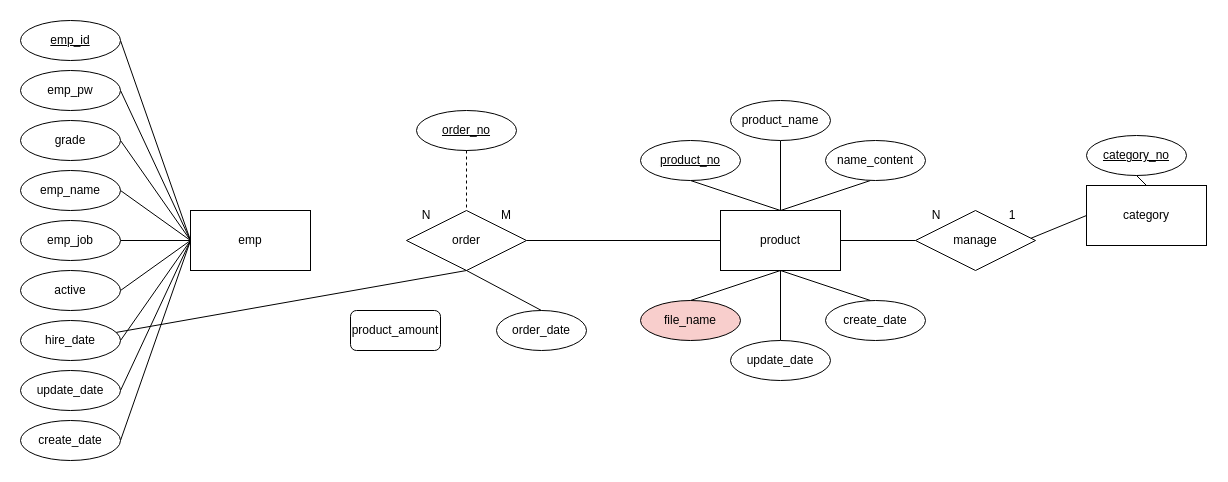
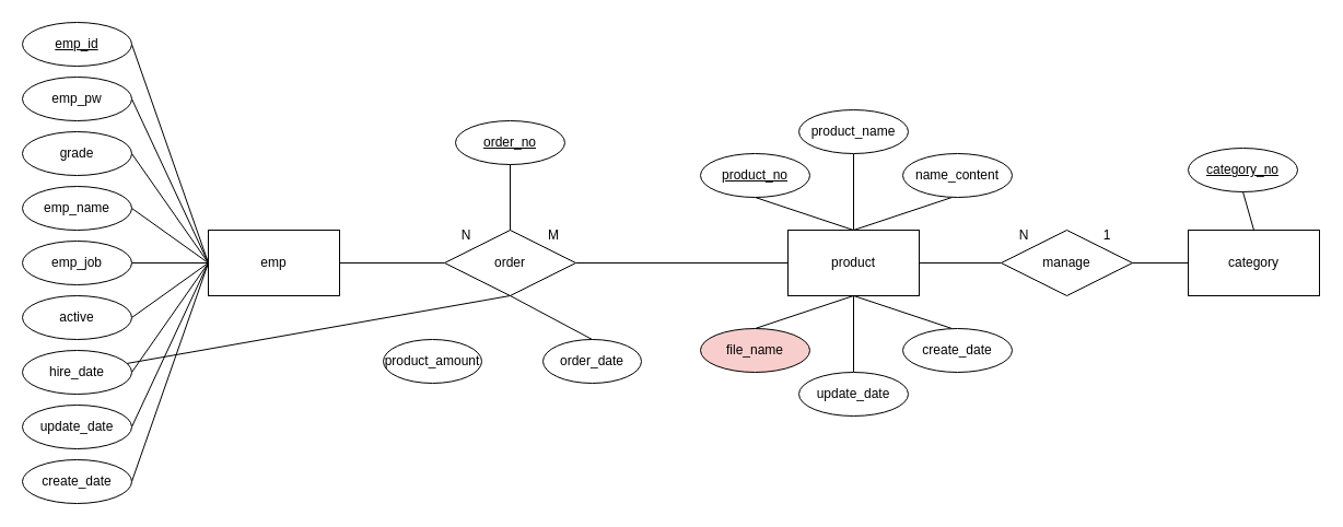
  <mxCell id="0" />
  <mxCell id="1" parent="0" />
  <mxCell id="2" value="emp" style="rounded=0;whiteSpace=wrap;html=1;" vertex="1" parent="1"><mxGeometry x="190" y="210" width="120" height="60" as="geometry" /></mxCell>
- <mxCell id="3" value="category" style="rounded=0;whiteSpace=wrap;html=1;" vertex="1" parent="1"><mxGeometry x="1086" y="185" width="120" height="60" as="geometry" /></mxCell>
+ <mxCell id="3" value="category" style="rounded=0;whiteSpace=wrap;html=1;" vertex="1" parent="1"><mxGeometry x="1086" y="210" width="120" height="60" as="geometry" /></mxCell>
  <mxCell id="4" value="product" style="rounded=0;whiteSpace=wrap;html=1;" vertex="1" parent="1"><mxGeometry x="720" y="210" width="120" height="60" as="geometry" /></mxCell>
  <mxCell id="5" value="" style="endArrow=none;html=1;rounded=0;exitX=1;exitY=0.5;exitDx=0;exitDy=0;entryX=0;entryY=0.5;entryDx=0;entryDy=0;" edge="1" parent="1" target="2"><mxGeometry width="50" height="50" relative="1" as="geometry"><mxPoint x="120" y="190" as="sourcePoint" /><mxPoint x="200" y="250" as="targetPoint" /></mxGeometry></mxCell>
  <mxCell id="6" value="" style="endArrow=none;html=1;rounded=0;exitX=1;exitY=0.5;exitDx=0;exitDy=0;" edge="1" parent="1"><mxGeometry width="50" height="50" relative="1" as="geometry"><mxPoint x="120" y="140" as="sourcePoint" /><mxPoint x="190" y="240" as="targetPoint" /></mxGeometry></mxCell>
  <mxCell id="7" value="" style="endArrow=none;html=1;rounded=0;exitX=1;exitY=0.5;exitDx=0;exitDy=0;entryX=0;entryY=0.5;entryDx=0;entryDy=0;" edge="1" parent="1" target="2"><mxGeometry width="50" height="50" relative="1" as="geometry"><mxPoint x="120" y="90" as="sourcePoint" /><mxPoint x="210" y="260" as="targetPoint" /></mxGeometry></mxCell>
  <mxCell id="8" value="" style="endArrow=none;html=1;rounded=0;exitX=1;exitY=0.5;exitDx=0;exitDy=0;entryX=0;entryY=0.5;entryDx=0;entryDy=0;" edge="1" parent="1" target="2"><mxGeometry width="50" height="50" relative="1" as="geometry"><mxPoint x="120" y="240" as="sourcePoint" /><mxPoint x="220" y="270" as="targetPoint" /></mxGeometry></mxCell>
  <mxCell id="9" value="" style="endArrow=none;html=1;rounded=0;exitX=1;exitY=0.5;exitDx=0;exitDy=0;entryX=0;entryY=0.5;entryDx=0;entryDy=0;" edge="1" parent="1" target="2"><mxGeometry width="50" height="50" relative="1" as="geometry"><mxPoint x="120" y="40" as="sourcePoint" /><mxPoint x="230" y="280" as="targetPoint" /></mxGeometry></mxCell>
  <mxCell id="10" value="" style="endArrow=none;html=1;rounded=0;exitX=1;exitY=0.5;exitDx=0;exitDy=0;entryX=0;entryY=0.5;entryDx=0;entryDy=0;" edge="1" parent="1" target="2"><mxGeometry width="50" height="50" relative="1" as="geometry"><mxPoint x="120" y="290" as="sourcePoint" /><mxPoint x="240" y="290" as="targetPoint" /></mxGeometry></mxCell>
  <mxCell id="11" value="" style="endArrow=none;html=1;rounded=0;exitX=1;exitY=0.5;exitDx=0;exitDy=0;" edge="1" parent="1"><mxGeometry width="50" height="50" relative="1" as="geometry"><mxPoint x="120" y="340" as="sourcePoint" /><mxPoint x="190" y="240" as="targetPoint" /></mxGeometry></mxCell>
  <mxCell id="12" value="" style="endArrow=none;html=1;rounded=0;exitX=1;exitY=0.5;exitDx=0;exitDy=0;entryX=0;entryY=0.5;entryDx=0;entryDy=0;" edge="1" parent="1" target="2"><mxGeometry width="50" height="50" relative="1" as="geometry"><mxPoint x="120" y="390" as="sourcePoint" /><mxPoint x="260" y="350" as="targetPoint" /></mxGeometry></mxCell>
  <mxCell id="13" value="" style="endArrow=none;html=1;rounded=0;exitX=1;exitY=0.5;exitDx=0;exitDy=0;entryX=0;entryY=0.5;entryDx=0;entryDy=0;" edge="1" parent="1" target="2"><mxGeometry width="50" height="50" relative="1" as="geometry"><mxPoint x="120" y="440" as="sourcePoint" /><mxPoint x="270" y="320" as="targetPoint" /></mxGeometry></mxCell>
- <mxCell id="14" value="product_amount" style="whiteSpace=wrap;html=1;rounded=1;" vertex="1" parent="1"><mxGeometry x="350" y="310" width="90" height="40" as="geometry" /></mxCell>
+ <mxCell id="14" value="product_amount" style="ellipse;whiteSpace=wrap;html=1;" vertex="1" parent="1"><mxGeometry x="350" y="310" width="90" height="40" as="geometry" /></mxCell>
  <mxCell id="15" value="" style="endArrow=none;html=1;rounded=0;exitX=0.5;exitY=1;exitDx=0;exitDy=0;entryX=0.5;entryY=0;entryDx=0;entryDy=0;" edge="1" parent="1" target="4"><mxGeometry width="50" height="50" relative="1" as="geometry"><mxPoint x="780" y="140" as="sourcePoint" /><mxPoint x="940" y="260" as="targetPoint" /></mxGeometry></mxCell>
  <mxCell id="16" value="" style="endArrow=none;html=1;rounded=0;exitX=0.5;exitY=1;exitDx=0;exitDy=0;entryX=0.5;entryY=0;entryDx=0;entryDy=0;" edge="1" parent="1" target="4"><mxGeometry width="50" height="50" relative="1" as="geometry"><mxPoint x="870" y="180" as="sourcePoint" /><mxPoint x="790" y="220" as="targetPoint" /></mxGeometry></mxCell>
  <mxCell id="17" value="" style="endArrow=none;html=1;rounded=0;exitX=0.5;exitY=1;exitDx=0;exitDy=0;entryX=0.5;entryY=0;entryDx=0;entryDy=0;" edge="1" parent="1" target="4"><mxGeometry width="50" height="50" relative="1" as="geometry"><mxPoint x="690" y="180" as="sourcePoint" /><mxPoint x="800" y="230" as="targetPoint" /></mxGeometry></mxCell>
  <mxCell id="18" value="" style="endArrow=none;html=1;rounded=0;exitX=0.5;exitY=1;exitDx=0;exitDy=0;entryX=0.5;entryY=0;entryDx=0;entryDy=0;" edge="1" parent="1" source="4"><mxGeometry width="50" height="50" relative="1" as="geometry"><mxPoint x="810" y="170" as="sourcePoint" /><mxPoint x="690" y="300" as="targetPoint" /></mxGeometry></mxCell>
  <mxCell id="19" value="" style="endArrow=none;html=1;rounded=0;entryX=0.5;entryY=0;entryDx=0;entryDy=0;" edge="1" parent="1"><mxGeometry width="50" height="50" relative="1" as="geometry"><mxPoint x="780" y="270" as="sourcePoint" /><mxPoint x="780" y="340" as="targetPoint" /></mxGeometry></mxCell>
  <mxCell id="20" value="" style="endArrow=none;html=1;rounded=0;exitX=0.5;exitY=1;exitDx=0;exitDy=0;entryX=0.5;entryY=0;entryDx=0;entryDy=0;" edge="1" parent="1" source="4"><mxGeometry width="50" height="50" relative="1" as="geometry"><mxPoint x="830" y="190" as="sourcePoint" /><mxPoint x="870" y="300" as="targetPoint" /></mxGeometry></mxCell>
+ <mxCell id="21" value="" style="endArrow=none;html=1;rounded=0;exitX=1;exitY=0.5;exitDx=0;exitDy=0;entryX=0;entryY=0.5;entryDx=0;entryDy=0;" edge="1" parent="1" source="2" target="30"><mxGeometry width="50" height="50" relative="1" as="geometry"><mxPoint x="390" y="150" as="sourcePoint" /><mxPoint x="490" y="240" as="targetPoint" /></mxGeometry></mxCell>
  <mxCell id="22" value="" style="endArrow=none;html=1;rounded=0;entryX=0;entryY=0.5;entryDx=0;entryDy=0;exitX=1;exitY=0.5;exitDx=0;exitDy=0;" edge="1" parent="1" source="30" target="4"><mxGeometry width="50" height="50" relative="1" as="geometry"><mxPoint x="630" y="240" as="sourcePoint" /><mxPoint x="540" y="70" as="targetPoint" /></mxGeometry></mxCell>
  <mxCell id="23" value="" style="endArrow=none;html=1;rounded=0;exitX=1;exitY=0.5;exitDx=0;exitDy=0;entryX=0;entryY=0.5;entryDx=0;entryDy=0;" edge="1" parent="1" source="4"><mxGeometry width="50" height="50" relative="1" as="geometry"><mxPoint x="925" y="70" as="sourcePoint" /><mxPoint x="915" y="240" as="targetPoint" /></mxGeometry></mxCell>
  <mxCell id="24" value="" style="endArrow=none;html=1;rounded=0;exitX=1;exitY=0.5;exitDx=0;exitDy=0;entryX=0;entryY=0.5;entryDx=0;entryDy=0;" edge="1" parent="1" target="3"><mxGeometry width="50" height="50" relative="1" as="geometry"><mxPoint x="1025" y="240" as="sourcePoint" /><mxPoint x="1170" y="440" as="targetPoint" /></mxGeometry></mxCell>
  <mxCell id="25" value="N" style="text;html=1;align=center;verticalAlign=middle;whiteSpace=wrap;rounded=0;movable=1;resizable=1;rotatable=1;deletable=1;editable=1;locked=0;connectable=1;" vertex="1" parent="1"><mxGeometry x="396" y="200" width="60" height="30" as="geometry" /></mxCell>
  <mxCell id="26" value="M" style="text;html=1;align=center;verticalAlign=middle;whiteSpace=wrap;rounded=0;movable=1;resizable=1;rotatable=1;deletable=1;editable=1;locked=0;connectable=1;" vertex="1" parent="1"><mxGeometry x="476" y="200" width="60" height="30" as="geometry" /></mxCell>
  <mxCell id="27" value="N" style="text;html=1;align=center;verticalAlign=middle;whiteSpace=wrap;rounded=0;" vertex="1" parent="1"><mxGeometry x="906" y="200" width="60" height="30" as="geometry" /></mxCell>
  <mxCell id="28" value="1" style="text;html=1;align=center;verticalAlign=middle;whiteSpace=wrap;rounded=0;" vertex="1" parent="1"><mxGeometry x="982" y="200" width="60" height="30" as="geometry" /></mxCell>
  <mxCell id="29" value="emp_id" style="ellipse;whiteSpace=wrap;html=1;align=center;fontStyle=4;" vertex="1" parent="1"><mxGeometry x="20" y="20" width="100" height="40" as="geometry" /></mxCell>
  <mxCell id="30" value="order" style="shape=rhombus;perimeter=rhombusPerimeter;whiteSpace=wrap;html=1;align=center;" vertex="1" parent="1"><mxGeometry x="406" y="210" width="120" height="60" as="geometry" /></mxCell>
  <mxCell id="31" value="emp_name" style="ellipse;whiteSpace=wrap;html=1;align=center;" vertex="1" parent="1"><mxGeometry x="20" y="170" width="100" height="40" as="geometry" /></mxCell>
  <mxCell id="32" value="emp_pw" style="ellipse;whiteSpace=wrap;html=1;align=center;" vertex="1" parent="1"><mxGeometry x="20" y="70" width="100" height="40" as="geometry" /></mxCell>
  <mxCell id="33" value="grade" style="ellipse;whiteSpace=wrap;html=1;align=center;" vertex="1" parent="1"><mxGeometry x="20" y="120" width="100" height="40" as="geometry" /></mxCell>
  <mxCell id="34" value="emp_job" style="ellipse;whiteSpace=wrap;html=1;align=center;" vertex="1" parent="1"><mxGeometry x="20" y="220" width="100" height="40" as="geometry" /></mxCell>
  <mxCell id="35" value="active" style="ellipse;whiteSpace=wrap;html=1;align=center;" vertex="1" parent="1"><mxGeometry x="20" y="270" width="100" height="40" as="geometry" /></mxCell>
  <mxCell id="36" value="hire_date" style="ellipse;whiteSpace=wrap;html=1;align=center;" vertex="1" parent="1"><mxGeometry x="20" y="320" width="100" height="40" as="geometry" /></mxCell>
  <mxCell id="37" value="update_date" style="ellipse;whiteSpace=wrap;html=1;align=center;" vertex="1" parent="1"><mxGeometry x="20" y="370" width="100" height="40" as="geometry" /></mxCell>
  <mxCell id="38" value="create_date" style="ellipse;whiteSpace=wrap;html=1;align=center;" vertex="1" parent="1"><mxGeometry x="20" y="420" width="100" height="40" as="geometry" /></mxCell>
  <mxCell id="39" value="order_no" style="ellipse;whiteSpace=wrap;html=1;align=center;fontStyle=4;" vertex="1" parent="1"><mxGeometry x="416" y="110" width="100" height="40" as="geometry" /></mxCell>
  <mxCell id="40" value="product_no" style="ellipse;whiteSpace=wrap;html=1;align=center;fontStyle=4;" vertex="1" parent="1"><mxGeometry x="640" y="140" width="100" height="40" as="geometry" /></mxCell>
  <mxCell id="41" value="product_name" style="ellipse;whiteSpace=wrap;html=1;align=center;" vertex="1" parent="1"><mxGeometry x="730" y="100" width="100" height="40" as="geometry" /></mxCell>
  <mxCell id="42" value="name_content" style="ellipse;whiteSpace=wrap;html=1;align=center;" vertex="1" parent="1"><mxGeometry x="825" y="140" width="100" height="40" as="geometry" /></mxCell>
  <mxCell id="43" value="file_name" style="ellipse;whiteSpace=wrap;html=1;align=center;fillColor=#f8cecc;" vertex="1" parent="1"><mxGeometry x="640" y="300" width="100" height="40" as="geometry" /></mxCell>
  <mxCell id="44" value="update_date" style="ellipse;whiteSpace=wrap;html=1;align=center;" vertex="1" parent="1"><mxGeometry x="730" y="340" width="100" height="40" as="geometry" /></mxCell>
  <mxCell id="45" value="create_date" style="ellipse;whiteSpace=wrap;html=1;align=center;" vertex="1" parent="1"><mxGeometry x="825" y="300" width="100" height="40" as="geometry" /></mxCell>
  <mxCell id="46" value="category_no" style="ellipse;whiteSpace=wrap;html=1;align=center;fontStyle=4;" vertex="1" parent="1"><mxGeometry x="1086" y="135" width="100" height="40" as="geometry" /></mxCell>
  <mxCell id="47" value="" style="endArrow=none;html=1;rounded=0;exitX=0.5;exitY=0;exitDx=0;exitDy=0;entryX=0.5;entryY=1;entryDx=0;entryDy=0;" edge="1" parent="1" source="3" target="46"><mxGeometry width="50" height="50" relative="1" as="geometry"><mxPoint x="1225" y="260" as="sourcePoint" /><mxPoint x="1284" y="120" as="targetPoint" /></mxGeometry></mxCell>
- <mxCell id="48" value="" style="endArrow=none;html=1;rounded=0;exitX=0.5;exitY=1;exitDx=0;exitDy=0;entryX=0.5;entryY=0;entryDx=0;entryDy=0;dashed=1;" edge="1" parent="1" source="39" target="30"><mxGeometry width="50" height="50" relative="1" as="geometry"><mxPoint x="526" y="150" as="sourcePoint" /><mxPoint x="526" y="220" as="targetPoint" /></mxGeometry></mxCell>
+ <mxCell id="48" value="" style="endArrow=none;html=1;rounded=0;exitX=0.5;exitY=1;exitDx=0;exitDy=0;entryX=0.5;entryY=0;entryDx=0;entryDy=0;" edge="1" parent="1" source="39" target="30"><mxGeometry width="50" height="50" relative="1" as="geometry"><mxPoint x="526" y="150" as="sourcePoint" /><mxPoint x="526" y="220" as="targetPoint" /></mxGeometry></mxCell>
  <mxCell id="49" value="order_date" style="ellipse;whiteSpace=wrap;html=1;" vertex="1" parent="1"><mxGeometry x="496" y="310" width="90" height="40" as="geometry" /></mxCell>
  <mxCell id="50" value="" style="endArrow=none;html=1;rounded=0;exitX=0.5;exitY=1;exitDx=0;exitDy=0;" edge="1" parent="1" source="30" target="36"><mxGeometry width="50" height="50" relative="1" as="geometry"><mxPoint x="465.5" y="370" as="sourcePoint" /><mxPoint x="465.5" y="430" as="targetPoint" /></mxGeometry></mxCell>
  <mxCell id="51" value="" style="endArrow=none;html=1;rounded=0;entryX=0.5;entryY=0;entryDx=0;entryDy=0;" edge="1" parent="1" target="49"><mxGeometry width="50" height="50" relative="1" as="geometry"><mxPoint x="466" y="270" as="sourcePoint" /><mxPoint x="486" y="230" as="targetPoint" /></mxGeometry></mxCell>
  <mxCell id="52" value="manage" style="shape=rhombus;perimeter=rhombusPerimeter;whiteSpace=wrap;html=1;align=center;" vertex="1" parent="1"><mxGeometry x="915" y="210" width="120" height="60" as="geometry" /></mxCell>
